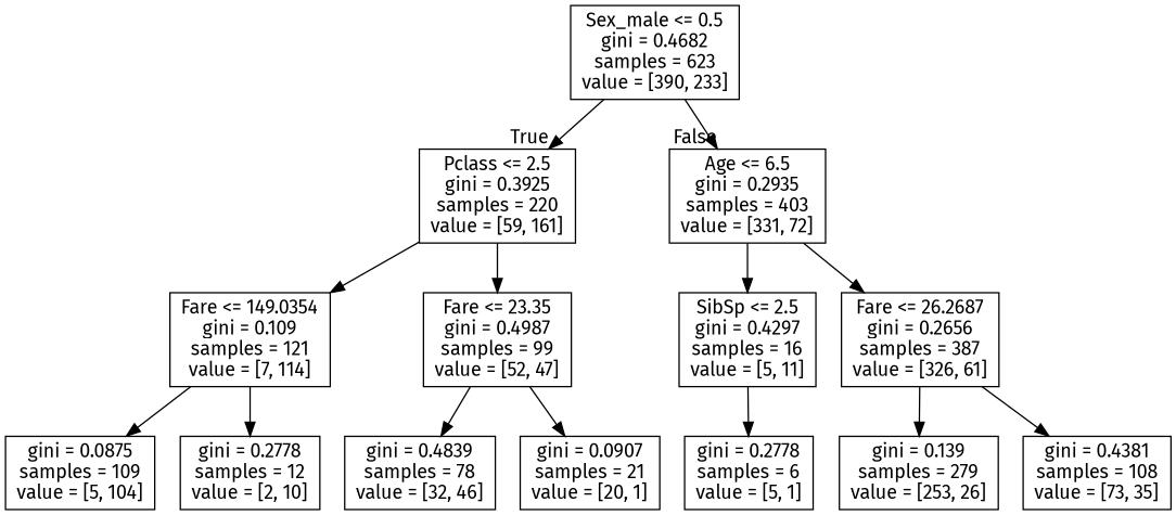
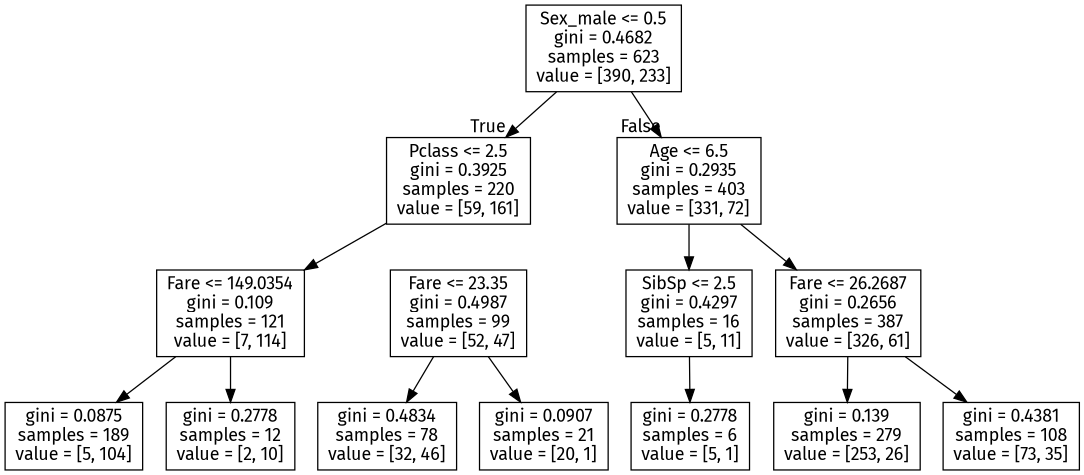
  digraph {
    fontname="Fira Sans"
    node [fontname="Fira Sans" shape=box]
    edge [fontname="Fira Sans"]
    n1 [label="Sex_male <= 0.5\ngini = 0.4682\nsamples = 623\nvalue = [390, 233]"]
    n2 [label="Pclass <= 2.5\ngini = 0.3925\nsamples = 220\nvalue = [59, 161]"]
    n3 [label="Age <= 6.5\ngini = 0.2935\nsamples = 403\nvalue = [331, 72]"]
    n4 [label="Fare <= 149.0354\ngini = 0.109\nsamples = 121\nvalue = [7, 114]"]
    n5 [label="Fare <= 23.35\ngini = 0.4987\nsamples = 99\nvalue = [52, 47]"]
    n6 [label="SibSp <= 2.5\ngini = 0.4297\nsamples = 16\nvalue = [5, 11]"]
    n7 [label="Fare <= 26.2687\ngini = 0.2656\nsamples = 387\nvalue = [326, 61]"]
-   n8 [label="gini = 0.0875\nsamples = 109\nvalue = [5, 104]"]
+   n8 [label="gini = 0.0875\nsamples = 189\nvalue = [5, 104]"]
    n9 [label="gini = 0.2778\nsamples = 12\nvalue = [2, 10]"]
-   n10 [label="gini = 0.4839\nsamples = 78\nvalue = [32, 46]"]
+   n10 [label="gini = 0.4834\nsamples = 78\nvalue = [32, 46]"]
    n11 [label="gini = 0.0907\nsamples = 21\nvalue = [20, 1]"]
    n12 [label="gini = 0.2778\nsamples = 6\nvalue = [5, 1]"]
    n13 [label="gini = 0.139\nsamples = 279\nvalue = [253, 26]"]
    n14 [label="gini = 0.4381\nsamples = 108\nvalue = [73, 35]"]
    n1 -> n2 [headlabel=True labelangle=45 labeldistance=2.5]
    n1 -> n3 [headlabel=False labelangle=-45 labeldistance=2.5]
    n2 -> n4
-   n2 -> n5
    n3 -> n6
    n3 -> n7
    n4 -> n8
    n4 -> n9
    n5 -> n10
    n5 -> n11
    n6 -> n12
    n7 -> n13
    n7 -> n14
  }
